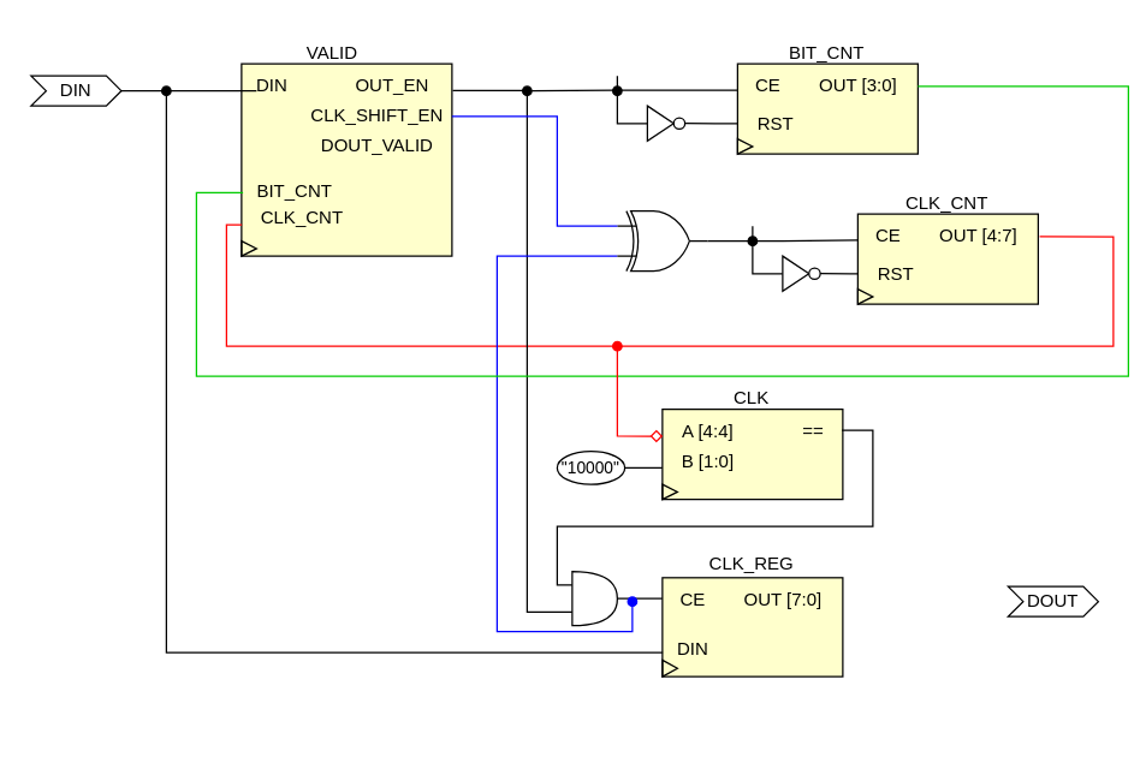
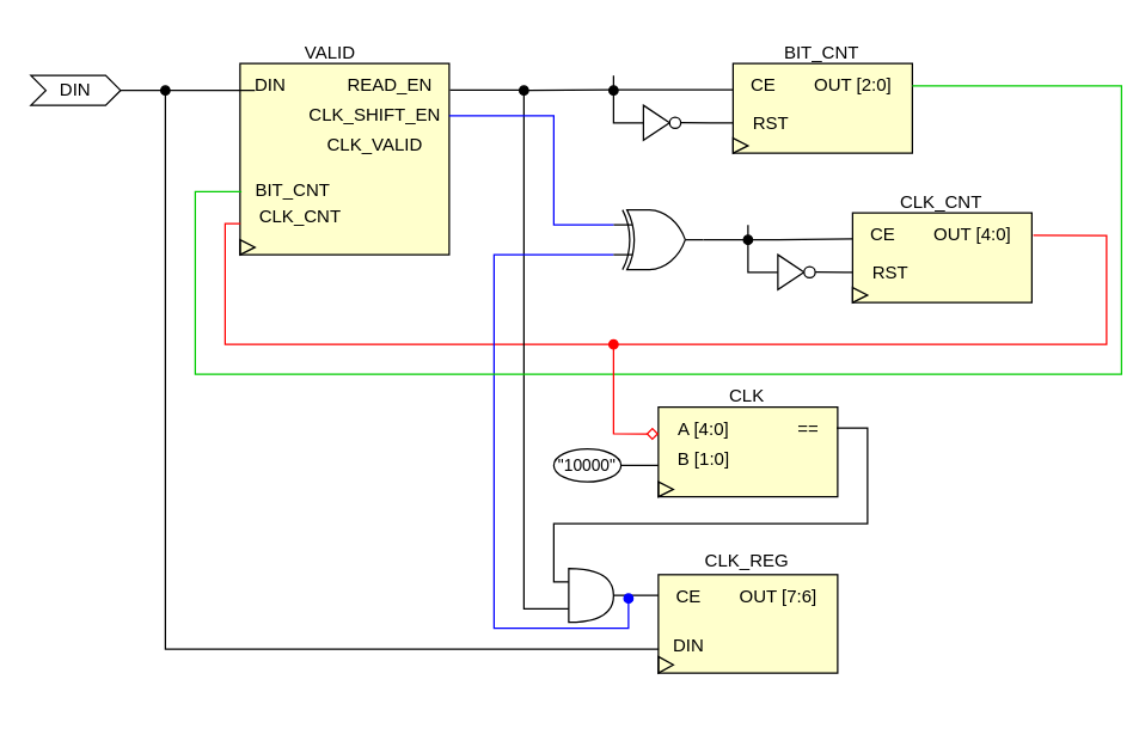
  <mxCell id="0" />
  <mxCell id="1" parent="0" />
  <mxCell id="2" value="" style="group" parent="1" vertex="1" connectable="0"><mxGeometry x="120" y="20" width="500" height="462" as="geometry" /></mxCell>
  <mxCell id="3" value="" style="group" parent="2" vertex="1" connectable="0"><mxGeometry x="30" width="155" height="150" as="geometry" /></mxCell>
  <mxCell id="4" value="" style="rounded=0;whiteSpace=wrap;html=1;fillColor=#FFFFCC;" parent="3" vertex="1"><mxGeometry x="10" y="22" width="140" height="128" as="geometry" /></mxCell>
  <mxCell id="5" value="VALID" style="text;html=1;align=center;verticalAlign=middle;resizable=0;points=[];autosize=1;strokeColor=none;fillColor=none;" parent="3" vertex="1"><mxGeometry x="45" width="50" height="30" as="geometry" /></mxCell>
  <mxCell id="6" value="DIN" style="text;html=1;align=center;verticalAlign=middle;resizable=0;points=[];autosize=1;strokeColor=none;fillColor=none;" parent="3" vertex="1"><mxGeometry x="10" y="22" width="40" height="30" as="geometry" /></mxCell>
- <mxCell id="7" value="OUT_EN" style="text;html=1;align=center;verticalAlign=middle;resizable=0;points=[];autosize=1;strokeColor=none;fillColor=none;" parent="3" vertex="1"><mxGeometry x="70" y="22" width="80" height="30" as="geometry" /></mxCell>
+ <mxCell id="7" value="READ_EN" style="text;html=1;align=center;verticalAlign=middle;resizable=0;points=[];autosize=1;strokeColor=none;fillColor=none;" parent="3" vertex="1"><mxGeometry x="70" y="22" width="80" height="30" as="geometry" /></mxCell>
  <mxCell id="8" value="CLK_SHIFT_EN" style="text;html=1;align=center;verticalAlign=middle;resizable=0;points=[];autosize=1;strokeColor=none;fillColor=none;" parent="3" vertex="1"><mxGeometry x="50" y="42" width="100" height="30" as="geometry" /></mxCell>
- <mxCell id="9" value="DOUT_VALID" style="text;html=1;align=center;verticalAlign=middle;resizable=0;points=[];autosize=1;strokeColor=none;fillColor=none;" parent="3" vertex="1"><mxGeometry x="50" y="62" width="100" height="30" as="geometry" /></mxCell>
+ <mxCell id="9" value="CLK_VALID" style="text;html=1;align=center;verticalAlign=middle;resizable=0;points=[];autosize=1;strokeColor=none;fillColor=none;" parent="3" vertex="1"><mxGeometry x="50" y="62" width="100" height="30" as="geometry" /></mxCell>
  <mxCell id="10" style="edgeStyle=orthogonalEdgeStyle;rounded=0;orthogonalLoop=1;jettySize=auto;html=1;endArrow=oval;endFill=1;exitX=0.003;exitY=0.639;exitDx=0;exitDy=0;exitPerimeter=0;strokeColor=#FF0000;" parent="3" source="12" edge="1"><mxGeometry relative="1" as="geometry"><mxPoint x="260" y="210" as="targetPoint" /><Array as="points"><mxPoint y="129" /><mxPoint y="210" /></Array></mxGeometry></mxCell>
  <mxCell id="11" value="BIT_CNT" style="text;html=1;align=center;verticalAlign=middle;resizable=0;points=[];autosize=1;strokeColor=none;fillColor=none;" parent="3" vertex="1"><mxGeometry x="10" y="92" width="70" height="30" as="geometry" /></mxCell>
  <mxCell id="12" value="CLK_CNT" style="text;html=1;align=center;verticalAlign=middle;resizable=0;points=[];autosize=1;strokeColor=none;fillColor=none;" parent="3" vertex="1"><mxGeometry x="10" y="110" width="80" height="30" as="geometry" /></mxCell>
  <mxCell id="13" value="" style="triangle;whiteSpace=wrap;html=1;fillColor=none;" parent="3" vertex="1"><mxGeometry x="10" y="140" width="10" height="10" as="geometry" /></mxCell>
  <mxCell id="14" value="" style="endArrow=none;html=1;rounded=0;strokeWidth=1;" parent="2" edge="1"><mxGeometry width="50" height="50" relative="1" as="geometry"><mxPoint x="-40" y="40" as="sourcePoint" /><mxPoint x="50" y="40" as="targetPoint" /></mxGeometry></mxCell>
  <mxCell id="15" value="" style="group" parent="2" vertex="1" connectable="0"><mxGeometry x="240" y="340" width="210" height="90" as="geometry" /></mxCell>
  <mxCell id="16" value="" style="shape=or;whiteSpace=wrap;html=1;align=center;" parent="15" vertex="1"><mxGeometry x="20" y="20" width="30" height="36" as="geometry" /></mxCell>
  <mxCell id="17" value="" style="group" parent="15" vertex="1" connectable="0"><mxGeometry x="70" width="140" height="90" as="geometry" /></mxCell>
  <mxCell id="18" value="" style="rounded=0;whiteSpace=wrap;html=1;fillColor=#FFFFCC;container=0;" parent="17" vertex="1"><mxGeometry x="10" y="24.146" width="120" height="65.854" as="geometry" /></mxCell>
  <mxCell id="19" value="CLK_REG" style="text;html=1;align=center;verticalAlign=middle;resizable=0;points=[];autosize=1;strokeColor=none;fillColor=none;container=0;" parent="17" vertex="1"><mxGeometry x="24" width="90" height="30" as="geometry" /></mxCell>
  <mxCell id="20" value="" style="triangle;whiteSpace=wrap;html=1;fillColor=none;container=0;" parent="17" vertex="1"><mxGeometry x="10" y="79.024" width="10" height="10.976" as="geometry" /></mxCell>
  <mxCell id="21" style="edgeStyle=orthogonalEdgeStyle;rounded=0;orthogonalLoop=1;jettySize=auto;html=1;strokeWidth=1;endArrow=oval;endFill=1;exitX=0.005;exitY=0.561;exitDx=0;exitDy=0;exitPerimeter=0;" parent="17" source="24" edge="1"><mxGeometry relative="1" as="geometry"><mxPoint x="-320" y="-300" as="targetPoint" /><Array as="points"><mxPoint x="-320" y="74" /></Array></mxGeometry></mxCell>
  <mxCell id="22" value="CE" style="text;html=1;align=center;verticalAlign=middle;resizable=0;points=[];autosize=1;strokeColor=none;fillColor=none;container=0;" parent="17" vertex="1"><mxGeometry x="10" y="24.146" width="40" height="30" as="geometry" /></mxCell>
- <mxCell id="23" value="OUT [7:0]" style="text;html=1;align=center;verticalAlign=middle;resizable=0;points=[];autosize=1;strokeColor=none;fillColor=none;container=0;" parent="17" vertex="1"><mxGeometry x="50" y="24.146" width="80" height="30" as="geometry" /></mxCell>
+ <mxCell id="23" value="OUT [7:6]" style="text;html=1;align=center;verticalAlign=middle;resizable=0;points=[];autosize=1;strokeColor=none;fillColor=none;container=0;" parent="17" vertex="1"><mxGeometry x="50" y="24.146" width="80" height="30" as="geometry" /></mxCell>
  <mxCell id="24" value="DIN" style="text;html=1;align=center;verticalAlign=middle;resizable=0;points=[];autosize=1;strokeColor=none;fillColor=none;container=0;" parent="17" vertex="1"><mxGeometry x="10" y="57.073" width="40" height="30" as="geometry" /></mxCell>
  <mxCell id="25" style="edgeStyle=orthogonalEdgeStyle;rounded=0;orthogonalLoop=1;jettySize=auto;html=1;endArrow=none;endFill=0;" parent="15" source="16" edge="1"><mxGeometry relative="1" as="geometry"><mxPoint x="80" y="38" as="targetPoint" /></mxGeometry></mxCell>
  <mxCell id="26" style="edgeStyle=orthogonalEdgeStyle;rounded=0;orthogonalLoop=1;jettySize=auto;html=1;endArrow=none;endFill=0;strokeWidth=1;exitX=1.006;exitY=0.594;exitDx=0;exitDy=0;exitPerimeter=0;entryX=0;entryY=0.75;entryDx=0;entryDy=0;entryPerimeter=0;" parent="2" source="7" target="16" edge="1"><mxGeometry relative="1" as="geometry"><mxPoint x="230" y="427" as="targetPoint" /><Array as="points"><mxPoint x="230" y="40" /><mxPoint x="230" y="387" /></Array></mxGeometry></mxCell>
  <mxCell id="27" style="edgeStyle=orthogonalEdgeStyle;rounded=0;orthogonalLoop=1;jettySize=auto;html=1;exitX=0;exitY=0.75;exitDx=0;exitDy=0;exitPerimeter=0;endArrow=oval;endFill=1;shadow=0;strokeColor=#0000FF;" edge="1" parent="2" source="28"><mxGeometry relative="1" as="geometry"><mxPoint x="300" y="380" as="targetPoint" /><Array as="points"><mxPoint x="210" y="150" /><mxPoint x="210" y="400" /><mxPoint x="300" y="400" /></Array></mxGeometry></mxCell>
  <mxCell id="28" value="" style="verticalLabelPosition=bottom;shadow=0;dashed=0;align=center;html=1;verticalAlign=top;shape=mxgraph.electrical.logic_gates.logic_gate;operation=xor;" vertex="1" parent="2"><mxGeometry x="290" y="120" width="60" height="40" as="geometry" /></mxCell>
  <mxCell id="29" style="edgeStyle=orthogonalEdgeStyle;rounded=0;orthogonalLoop=1;jettySize=auto;html=1;entryX=0;entryY=0.25;entryDx=0;entryDy=0;entryPerimeter=0;endArrow=none;endFill=0;strokeColor=#0000FF;" edge="1" parent="2" source="8" target="28"><mxGeometry relative="1" as="geometry"><Array as="points"><mxPoint x="250" y="57" /><mxPoint x="250" y="130" /></Array></mxGeometry></mxCell>
  <mxCell id="30" value="" style="group" parent="2" vertex="1" connectable="0"><mxGeometry x="360" width="140" height="82" as="geometry" /></mxCell>
  <mxCell id="31" value="" style="rounded=0;whiteSpace=wrap;html=1;fillColor=#FFFFCC;" parent="30" vertex="1"><mxGeometry x="10" y="22" width="120" height="60" as="geometry" /></mxCell>
  <mxCell id="32" value="BIT_CNT" style="text;html=1;align=center;verticalAlign=middle;resizable=0;points=[];autosize=1;strokeColor=none;fillColor=none;" parent="30" vertex="1"><mxGeometry x="34" width="70" height="30" as="geometry" /></mxCell>
  <mxCell id="33" value="" style="triangle;whiteSpace=wrap;html=1;fillColor=none;" parent="30" vertex="1"><mxGeometry x="10" y="72" width="10" height="10" as="geometry" /></mxCell>
  <mxCell id="34" style="edgeStyle=orthogonalEdgeStyle;rounded=0;orthogonalLoop=1;jettySize=auto;html=1;endArrow=oval;endFill=1;exitX=-0.008;exitY=0.587;exitDx=0;exitDy=0;exitPerimeter=0;" parent="30" source="35" edge="1"><mxGeometry relative="1" as="geometry"><mxPoint x="-130" y="40" as="targetPoint" /><Array as="points"><mxPoint x="-60" y="40" /><mxPoint x="-130" y="40" /></Array></mxGeometry></mxCell>
  <mxCell id="35" value="CE" style="text;html=1;align=center;verticalAlign=middle;resizable=0;points=[];autosize=1;strokeColor=none;fillColor=none;" parent="30" vertex="1"><mxGeometry x="10" y="22" width="40" height="30" as="geometry" /></mxCell>
  <mxCell id="36" value="RST" style="text;html=1;align=center;verticalAlign=middle;resizable=0;points=[];autosize=1;strokeColor=none;fillColor=none;" parent="30" vertex="1"><mxGeometry x="10" y="46.66" width="50" height="30" as="geometry" /></mxCell>
- <mxCell id="37" value="OUT [3:0]" style="text;html=1;align=center;verticalAlign=middle;resizable=0;points=[];autosize=1;strokeColor=none;fillColor=none;" parent="30" vertex="1"><mxGeometry x="50" y="22" width="80" height="30" as="geometry" /></mxCell>
+ <mxCell id="37" value="OUT [2:0]" style="text;html=1;align=center;verticalAlign=middle;resizable=0;points=[];autosize=1;strokeColor=none;fillColor=none;" parent="30" vertex="1"><mxGeometry x="50" y="22" width="80" height="30" as="geometry" /></mxCell>
  <mxCell id="38" style="edgeStyle=orthogonalEdgeStyle;rounded=0;orthogonalLoop=1;jettySize=auto;html=1;entryX=0.014;entryY=0.526;entryDx=0;entryDy=0;entryPerimeter=0;endArrow=none;endFill=0;strokeColor=#00CC00;" edge="1" parent="2" source="37" target="11"><mxGeometry relative="1" as="geometry"><Array as="points"><mxPoint x="630" y="37" /><mxPoint x="630" y="230" /><mxPoint x="10" y="230" /><mxPoint x="10" y="108" /></Array></mxGeometry></mxCell>
  <mxCell id="39" value="" style="group" parent="1" vertex="1" connectable="0"><mxGeometry x="370" y="250" width="200" height="82" as="geometry" /></mxCell>
  <mxCell id="40" value="" style="group" parent="39" vertex="1" connectable="0"><mxGeometry x="60" width="140" height="82" as="geometry" /></mxCell>
  <mxCell id="41" value="" style="rounded=0;whiteSpace=wrap;html=1;fillColor=#FFFFCC;" parent="40" vertex="1"><mxGeometry x="10" y="22" width="120" height="60" as="geometry" /></mxCell>
  <mxCell id="42" value="CLK" style="text;html=1;align=center;verticalAlign=middle;resizable=0;points=[];autosize=1;strokeColor=none;fillColor=none;" parent="40" vertex="1"><mxGeometry x="44" width="50" height="30" as="geometry" /></mxCell>
  <mxCell id="43" value="" style="triangle;whiteSpace=wrap;html=1;fillColor=none;" parent="40" vertex="1"><mxGeometry x="10" y="72" width="10" height="10" as="geometry" /></mxCell>
- <mxCell id="44" value="A [4:4]" style="text;html=1;align=center;verticalAlign=middle;resizable=0;points=[];autosize=1;strokeColor=none;fillColor=none;" parent="40" vertex="1"><mxGeometry x="10" y="22" width="60" height="30" as="geometry" /></mxCell>
+ <mxCell id="44" value="A [4:0]" style="text;html=1;align=center;verticalAlign=middle;resizable=0;points=[];autosize=1;strokeColor=none;fillColor=none;" parent="40" vertex="1"><mxGeometry x="10" y="22" width="60" height="30" as="geometry" /></mxCell>
  <mxCell id="45" value="==" style="text;html=1;align=center;verticalAlign=middle;resizable=0;points=[];autosize=1;strokeColor=none;fillColor=none;" parent="40" vertex="1"><mxGeometry x="90" y="22" width="40" height="30" as="geometry" /></mxCell>
  <mxCell id="46" value="B [1:0]" style="text;html=1;align=center;verticalAlign=middle;resizable=0;points=[];autosize=1;strokeColor=none;fillColor=none;" parent="40" vertex="1"><mxGeometry x="10" y="42" width="60" height="30" as="geometry" /></mxCell>
  <mxCell id="47" style="edgeStyle=orthogonalEdgeStyle;rounded=0;orthogonalLoop=1;jettySize=auto;html=1;exitX=1;exitY=0.5;exitDx=0;exitDy=0;endArrow=none;endFill=0;" parent="39" source="48" edge="1"><mxGeometry relative="1" as="geometry"><mxPoint x="70" y="61" as="targetPoint" /></mxGeometry></mxCell>
  <mxCell id="48" value="&lt;font style=&quot;font-size: 11px;&quot;&gt;&quot;10000&quot;&lt;/font&gt;" style="ellipse;whiteSpace=wrap;html=1;" parent="39" vertex="1"><mxGeometry y="50" width="45" height="22" as="geometry" /></mxCell>
  <mxCell id="49" value="" style="group" parent="1" vertex="1" connectable="0"><mxGeometry x="430" y="70" width="25" height="23.33" as="geometry" /></mxCell>
  <mxCell id="50" style="edgeStyle=orthogonalEdgeStyle;rounded=0;orthogonalLoop=1;jettySize=auto;html=1;endArrow=oval;endFill=1;" parent="49" source="51" edge="1"><mxGeometry relative="1" as="geometry"><mxPoint x="-20.0" y="-10" as="targetPoint" /></mxGeometry></mxCell>
  <mxCell id="51" value="" style="triangle;whiteSpace=wrap;html=1;" parent="49" vertex="1"><mxGeometry width="17.5" height="23.33" as="geometry" /></mxCell>
  <mxCell id="52" value="" style="ellipse;whiteSpace=wrap;html=1;aspect=fixed;" parent="49" vertex="1"><mxGeometry x="17.5" y="7.91" width="7.5" height="7.5" as="geometry" /></mxCell>
  <mxCell id="53" style="edgeStyle=orthogonalEdgeStyle;rounded=0;orthogonalLoop=1;jettySize=auto;html=1;entryX=1;entryY=0.5;entryDx=0;entryDy=0;endArrow=none;endFill=0;" parent="1" source="36" target="52" edge="1"><mxGeometry relative="1" as="geometry" /></mxCell>
  <mxCell id="54" value="" style="group" parent="1" vertex="1" connectable="0"><mxGeometry x="520" y="120" width="180" height="82" as="geometry" /></mxCell>
  <mxCell id="55" value="" style="group" parent="54" vertex="1" connectable="0"><mxGeometry x="40" width="140" height="82" as="geometry" /></mxCell>
  <mxCell id="56" value="" style="rounded=0;whiteSpace=wrap;html=1;fillColor=#FFFFCC;" parent="55" vertex="1"><mxGeometry x="10" y="22" width="120" height="60" as="geometry" /></mxCell>
  <mxCell id="57" value="CLK_CNT" style="text;html=1;align=center;verticalAlign=middle;resizable=0;points=[];autosize=1;strokeColor=none;fillColor=none;" parent="55" vertex="1"><mxGeometry x="29" width="80" height="30" as="geometry" /></mxCell>
  <mxCell id="58" value="" style="triangle;whiteSpace=wrap;html=1;fillColor=none;" parent="55" vertex="1"><mxGeometry x="10" y="72" width="10" height="10" as="geometry" /></mxCell>
  <mxCell id="59" value="CE" style="text;html=1;align=center;verticalAlign=middle;resizable=0;points=[];autosize=1;strokeColor=none;fillColor=none;" parent="55" vertex="1"><mxGeometry x="10" y="22" width="40" height="30" as="geometry" /></mxCell>
  <mxCell id="60" value="RST" style="text;html=1;align=center;verticalAlign=middle;resizable=0;points=[];autosize=1;strokeColor=none;fillColor=none;" parent="55" vertex="1"><mxGeometry x="10" y="46.66" width="50" height="30" as="geometry" /></mxCell>
- <mxCell id="61" value="OUT [4:7]" style="text;html=1;align=center;verticalAlign=middle;resizable=0;points=[];autosize=1;strokeColor=none;fillColor=none;" parent="55" vertex="1"><mxGeometry x="50" y="22" width="80" height="30" as="geometry" /></mxCell>
+ <mxCell id="61" value="OUT [4:0]" style="text;html=1;align=center;verticalAlign=middle;resizable=0;points=[];autosize=1;strokeColor=none;fillColor=none;" parent="55" vertex="1"><mxGeometry x="50" y="22" width="80" height="30" as="geometry" /></mxCell>
  <mxCell id="62" value="" style="group" parent="54" vertex="1" connectable="0"><mxGeometry y="50" width="25" height="23.33" as="geometry" /></mxCell>
  <mxCell id="63" style="edgeStyle=orthogonalEdgeStyle;rounded=0;orthogonalLoop=1;jettySize=auto;html=1;endArrow=oval;endFill=1;" parent="62" source="64" edge="1"><mxGeometry relative="1" as="geometry"><mxPoint x="-20" y="-10" as="targetPoint" /></mxGeometry></mxCell>
  <mxCell id="64" value="" style="triangle;whiteSpace=wrap;html=1;align=center;" parent="62" vertex="1"><mxGeometry width="17.5" height="23.33" as="geometry" /></mxCell>
  <mxCell id="65" value="" style="ellipse;whiteSpace=wrap;html=1;aspect=fixed;" parent="62" vertex="1"><mxGeometry x="17.5" y="7.91" width="7.5" height="7.5" as="geometry" /></mxCell>
  <mxCell id="66" style="edgeStyle=orthogonalEdgeStyle;rounded=0;orthogonalLoop=1;jettySize=auto;html=1;entryX=1;entryY=0.5;entryDx=0;entryDy=0;endArrow=none;endFill=0;" parent="54" source="60" target="65" edge="1"><mxGeometry relative="1" as="geometry" /></mxCell>
  <mxCell id="67" style="edgeStyle=orthogonalEdgeStyle;rounded=0;orthogonalLoop=1;jettySize=auto;html=1;entryX=0.003;entryY=0.598;entryDx=0;entryDy=0;entryPerimeter=0;endArrow=diamond;endFill=0;strokeColor=#FF0000;exitX=1.012;exitY=0.503;exitDx=0;exitDy=0;exitPerimeter=0;" parent="1" source="61" target="44" edge="1"><mxGeometry relative="1" as="geometry"><mxPoint x="430" y="300" as="targetPoint" /><Array as="points"><mxPoint x="740" y="157" /><mxPoint x="740" y="230" /><mxPoint x="410" y="230" /><mxPoint x="410" y="290" /></Array></mxGeometry></mxCell>
  <mxCell id="68" style="edgeStyle=orthogonalEdgeStyle;rounded=0;orthogonalLoop=1;jettySize=auto;html=1;exitX=0;exitY=0.25;exitDx=0;exitDy=0;exitPerimeter=0;entryX=0.983;entryY=0.467;entryDx=0;entryDy=0;entryPerimeter=0;endArrow=none;endFill=0;" parent="1" source="16" target="45" edge="1"><mxGeometry relative="1" as="geometry"><mxPoint x="380" y="410" as="targetPoint" /><Array as="points"><mxPoint x="370" y="389" /><mxPoint x="370" y="350" /><mxPoint x="580" y="350" /><mxPoint x="580" y="286" /></Array></mxGeometry></mxCell>
  <mxCell id="69" style="edgeStyle=orthogonalEdgeStyle;rounded=0;orthogonalLoop=1;jettySize=auto;html=1;entryX=0.007;entryY=0.583;entryDx=0;entryDy=0;entryPerimeter=0;endArrow=none;endFill=0;" edge="1" parent="1" source="28" target="59"><mxGeometry relative="1" as="geometry" /></mxCell>
  <mxCell id="70" value="DIN" style="shape=step;perimeter=stepPerimeter;whiteSpace=wrap;html=1;fixedSize=1;size=10;" vertex="1" parent="1"><mxGeometry x="20" y="50" width="60" height="20" as="geometry" /></mxCell>
- <mxCell id="71" value="DOUT" style="shape=step;perimeter=stepPerimeter;whiteSpace=wrap;html=1;fixedSize=1;size=10;" vertex="1" parent="1"><mxGeometry x="670" y="390" width="60" height="20" as="geometry" /></mxCell>
